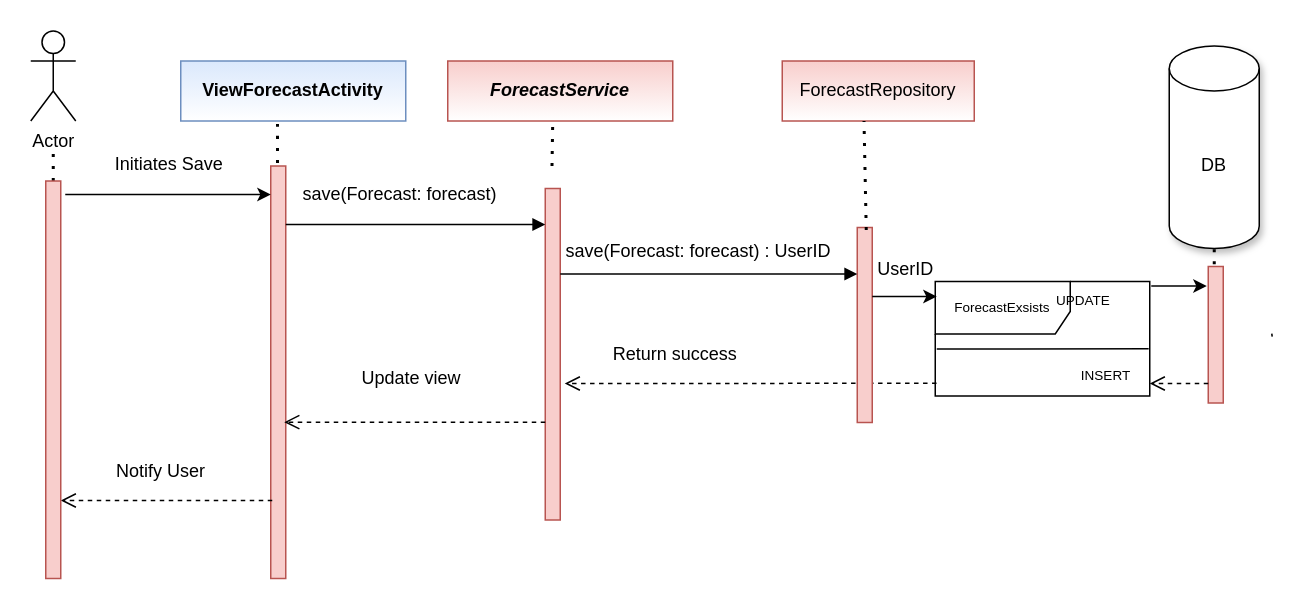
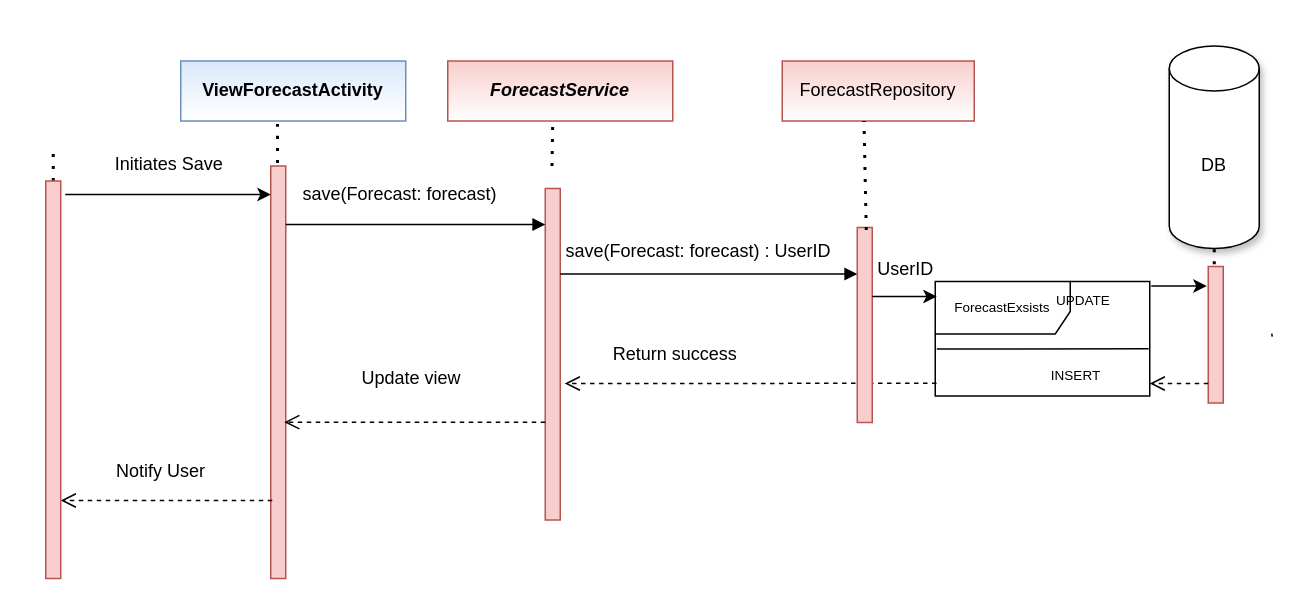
  <mxCell id="0" />
  <mxCell id="1" parent="0" />
- <mxCell id="2" value="Actor" style="shape=umlActor;verticalLabelPosition=bottom;verticalAlign=top;html=1;outlineConnect=0;" parent="1" vertex="1"><mxGeometry x="20" y="20" width="30" height="60" as="geometry" /></mxCell>
  <mxCell id="3" value="" style="endArrow=none;dashed=1;html=1;dashPattern=1 3;strokeWidth=2;" parent="1" edge="1" source="26"><mxGeometry width="50" height="50" relative="1" as="geometry"><mxPoint x="35" y="510" as="sourcePoint" /><mxPoint x="35" y="99" as="targetPoint" /></mxGeometry></mxCell>
  <mxCell id="4" value="&lt;span style=&quot;font-weight: 700; font-size: 12px;&quot;&gt;ViewForecastActivity&lt;/span&gt;" style="rounded=0;whiteSpace=wrap;html=1;shadow=0;fillColor=#dae8fc;strokeColor=#6c8ebf;gradientColor=#ffffff;fontSize=12;" parent="1" vertex="1"><mxGeometry x="120" y="40" width="150" height="40" as="geometry" /></mxCell>
  <mxCell id="5" value="" style="points=[];perimeter=orthogonalPerimeter;rounded=0;shadow=0;strokeWidth=1;fillColor=#f8cecc;strokeColor=#b85450;" parent="1" vertex="1"><mxGeometry x="180" y="110" width="10" height="275" as="geometry" /></mxCell>
  <mxCell id="6" value="" style="endArrow=none;dashed=1;html=1;dashPattern=1 3;strokeWidth=2;" parent="1" edge="1"><mxGeometry width="50" height="50" relative="1" as="geometry"><mxPoint x="184.5" y="108" as="sourcePoint" /><mxPoint x="184.5" y="80" as="targetPoint" /><Array as="points"><mxPoint x="184.5" y="86" /></Array></mxGeometry></mxCell>
  <mxCell id="7" value="&lt;i&gt;&lt;b&gt;ForecastService&lt;/b&gt;&lt;/i&gt;" style="rounded=0;whiteSpace=wrap;html=1;shadow=0;fillColor=#f8cecc;strokeColor=#b85450;gradientColor=#ffffff;" parent="1" vertex="1"><mxGeometry x="298" y="40" width="150" height="40" as="geometry" /></mxCell>
  <mxCell id="8" value="" style="points=[];perimeter=orthogonalPerimeter;rounded=0;shadow=0;strokeWidth=1;fillColor=#f8cecc;strokeColor=#b85450;" parent="1" vertex="1"><mxGeometry x="363" y="125" width="10" height="221" as="geometry" /></mxCell>
  <mxCell id="9" value="" style="endArrow=none;dashed=1;html=1;dashPattern=1 3;strokeWidth=2;" parent="1" edge="1"><mxGeometry width="50" height="50" relative="1" as="geometry"><mxPoint x="367.5" y="110" as="sourcePoint" /><mxPoint x="368" y="80" as="targetPoint" /></mxGeometry></mxCell>
  <mxCell id="10" value="DB" style="shape=cylinder3;whiteSpace=wrap;html=1;boundedLbl=1;backgroundOutline=1;size=15;rounded=0;shadow=1;" parent="1" vertex="1"><mxGeometry x="779" y="30" width="60" height="135" as="geometry" /></mxCell>
  <mxCell id="11" value="save(Forecast: forecast) " style="verticalAlign=bottom;endArrow=block;shadow=0;strokeWidth=1;fontSize=12;" parent="1" edge="1"><mxGeometry x="-0.095" y="11" relative="1" as="geometry"><mxPoint x="190" y="149" as="sourcePoint" /><mxPoint x="363" y="149" as="targetPoint" /><mxPoint as="offset" /></mxGeometry></mxCell>
  <mxCell id="12" value="" style="points=[];perimeter=orthogonalPerimeter;rounded=0;shadow=0;strokeWidth=1;fillColor=#f8cecc;strokeColor=#b85450;" parent="1" vertex="1"><mxGeometry x="805" y="177" width="10" height="91" as="geometry" /></mxCell>
  <mxCell id="13" value="" style="endArrow=none;dashed=1;html=1;dashPattern=1 3;strokeWidth=2;fontSize=15;" parent="1" edge="1"><mxGeometry width="50" height="50" relative="1" as="geometry"><mxPoint x="847" y="222.772" as="sourcePoint" /><mxPoint x="848" y="222.63" as="targetPoint" /></mxGeometry></mxCell>
  <mxCell id="14" value="&lt;font style=&quot;font-size: 9px;&quot;&gt;ForecastExsists&lt;/font&gt;" style="shape=umlFrame;whiteSpace=wrap;html=1;rounded=0;shadow=0;fontSize=9;width=90;height=35;" parent="1" vertex="1"><mxGeometry x="623" y="187" width="143" height="76.25" as="geometry" /></mxCell>
  <mxCell id="15" value="&lt;font style=&quot;font-size: 9px&quot;&gt;UPDATE&lt;/font&gt;" style="text;html=1;strokeColor=none;fillColor=none;align=center;verticalAlign=middle;whiteSpace=wrap;rounded=0;shadow=0;fontSize=9;" parent="1" vertex="1"><mxGeometry x="712" y="189.99" width="20" height="20" as="geometry" /></mxCell>
  <mxCell id="16" value="Notify User" style="verticalAlign=bottom;endArrow=open;dashed=1;endSize=8;shadow=0;strokeWidth=1;fontSize=12;" parent="1" edge="1"><mxGeometry x="0.05" y="-10" relative="1" as="geometry"><mxPoint x="40" y="333" as="targetPoint" /><mxPoint x="181" y="333" as="sourcePoint" /><Array as="points" /><mxPoint as="offset" /></mxGeometry></mxCell>
  <mxCell id="17" value="Return success" style="verticalAlign=bottom;endArrow=open;dashed=1;endSize=8;shadow=0;strokeWidth=1;fontSize=12;exitX=0.006;exitY=0.89;exitDx=0;exitDy=0;exitPerimeter=0;" parent="1" edge="1" source="14"><mxGeometry x="0.397" y="-10" relative="1" as="geometry"><mxPoint x="376" y="255" as="targetPoint" /><mxPoint x="636" y="255" as="sourcePoint" /><Array as="points" /><mxPoint x="-1" as="offset" /></mxGeometry></mxCell>
  <mxCell id="18" value="Initiates Save" style="endArrow=classic;html=1;fontSize=12;" parent="1" edge="1" target="5"><mxGeometry y="20" width="50" height="50" relative="1" as="geometry"><mxPoint x="43" y="129" as="sourcePoint" /><mxPoint x="175" y="129" as="targetPoint" /><mxPoint as="offset" /></mxGeometry></mxCell>
  <mxCell id="19" value="ForecastRepository" style="rounded=0;whiteSpace=wrap;html=1;shadow=0;fillColor=#f8cecc;strokeColor=#b85450;gradientColor=#ffffff;" vertex="1" parent="1"><mxGeometry x="521" y="40" width="128" height="40" as="geometry" /></mxCell>
  <mxCell id="20" value="" style="points=[];perimeter=orthogonalPerimeter;rounded=0;shadow=0;strokeWidth=1;fillColor=#f8cecc;strokeColor=#b85450;" vertex="1" parent="1"><mxGeometry x="571" y="151" width="10" height="130" as="geometry" /></mxCell>
  <mxCell id="21" value="" style="endArrow=none;dashed=1;html=1;dashPattern=1 3;strokeWidth=2;exitX=0.6;exitY=0.013;exitDx=0;exitDy=0;exitPerimeter=0;" edge="1" parent="1" source="20"><mxGeometry width="50" height="50" relative="1" as="geometry"><mxPoint x="576" y="112" as="sourcePoint" /><mxPoint x="575.5" y="80" as="targetPoint" /></mxGeometry></mxCell>
  <mxCell id="22" value="save(Forecast: forecast) : UserID " style="verticalAlign=bottom;endArrow=block;shadow=0;strokeWidth=1;fontSize=12;" edge="1" parent="1"><mxGeometry x="-0.05" y="6" relative="1" as="geometry"><mxPoint x="373" y="182" as="sourcePoint" /><mxPoint x="571" y="182" as="targetPoint" /><mxPoint as="offset" /></mxGeometry></mxCell>
  <mxCell id="23" value="" style="endArrow=none;html=1;entryX=0.995;entryY=0.588;entryDx=0;entryDy=0;entryPerimeter=0;fontSize=9;" edge="1" parent="1" target="14"><mxGeometry width="50" height="50" relative="1" as="geometry"><mxPoint x="624" y="232" as="sourcePoint" /><mxPoint x="729" y="286.37" as="targetPoint" /><Array as="points" /></mxGeometry></mxCell>
  <mxCell id="24" value="Update view" style="verticalAlign=bottom;endArrow=open;dashed=1;endSize=8;shadow=0;strokeWidth=1;fontSize=12;entryX=0.9;entryY=0.621;entryDx=0;entryDy=0;entryPerimeter=0;" edge="1" parent="1" source="8" target="5"><mxGeometry x="0.024" y="-20" relative="1" as="geometry"><mxPoint x="220" y="350" as="targetPoint" /><mxPoint x="363" y="348" as="sourcePoint" /><Array as="points" /><mxPoint as="offset" /></mxGeometry></mxCell>
  <mxCell id="25" value="" style="endArrow=none;dashed=1;html=1;dashPattern=1 3;strokeWidth=2;entryX=0.5;entryY=1;entryDx=0;entryDy=0;entryPerimeter=0;exitX=0.4;exitY=-0.016;exitDx=0;exitDy=0;exitPerimeter=0;" edge="1" parent="1" source="12" target="10"><mxGeometry width="50" height="50" relative="1" as="geometry"><mxPoint x="921" y="220" as="sourcePoint" /><mxPoint x="971" y="170" as="targetPoint" /></mxGeometry></mxCell>
  <mxCell id="26" value="" style="points=[];perimeter=orthogonalPerimeter;rounded=0;shadow=0;strokeWidth=1;fillColor=#f8cecc;strokeColor=#b85450;" vertex="1" parent="1"><mxGeometry x="30" y="120" width="10" height="265" as="geometry" /></mxCell>
- <mxCell id="27" value="&lt;font style=&quot;font-size: 9px&quot;&gt;INSERT&lt;/font&gt;" style="text;html=1;strokeColor=none;fillColor=none;align=center;verticalAlign=middle;whiteSpace=wrap;rounded=0;shadow=0;fontSize=9;" vertex="1" parent="1"><mxGeometry x="727" y="239.99" width="20" height="20" as="geometry" /></mxCell>
+ <mxCell id="27" value="&lt;font style=&quot;font-size: 9px&quot;&gt;INSERT&lt;/font&gt;" style="text;html=1;strokeColor=none;fillColor=none;align=center;verticalAlign=middle;whiteSpace=wrap;rounded=0;shadow=0;fontSize=9;" vertex="1" parent="1"><mxGeometry x="707" y="239.99" width="20" height="20" as="geometry" /></mxCell>
  <mxCell id="28" value="UserID" style="endArrow=classic;html=1;fontSize=12;" edge="1" parent="1"><mxGeometry x="0.02" y="18" width="50" height="50" relative="1" as="geometry"><mxPoint x="581" y="197" as="sourcePoint" /><mxPoint x="624" y="197" as="targetPoint" /><mxPoint as="offset" /></mxGeometry></mxCell>
  <mxCell id="29" value="" style="endArrow=classic;html=1;fontSize=12;entryX=-0.1;entryY=0.143;entryDx=0;entryDy=0;entryPerimeter=0;" edge="1" parent="1" target="12"><mxGeometry x="0.02" y="18" width="50" height="50" relative="1" as="geometry"><mxPoint x="767" y="190" as="sourcePoint" /><mxPoint x="805" y="191" as="targetPoint" /><mxPoint as="offset" /></mxGeometry></mxCell>
  <mxCell id="30" value="" style="html=1;verticalAlign=bottom;endArrow=open;dashed=1;endSize=8;fontSize=9;" edge="1" parent="1"><mxGeometry relative="1" as="geometry"><mxPoint x="805" y="255" as="sourcePoint" /><mxPoint x="766" y="255" as="targetPoint" /></mxGeometry></mxCell>
